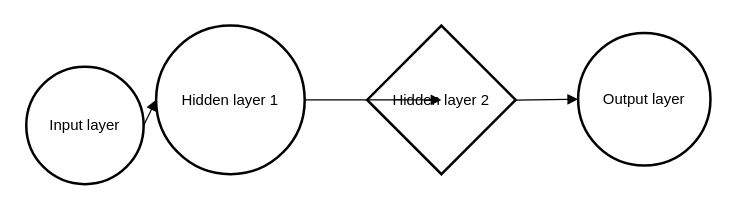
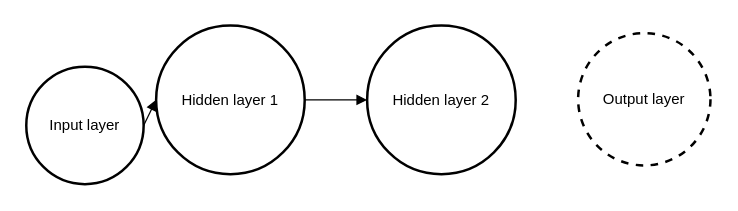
  <mxCell id="0" />
  <mxCell id="1" parent="0" />
  <mxCell id="2" value="Input layer" style="ellipse;aspect=fixed;strokeWidth=2;whiteSpace=wrap;" vertex="1" parent="1"><mxGeometry x="20" y="53" width="94" height="94" as="geometry" /></mxCell>
  <mxCell id="3" value="Hidden layer 1" style="ellipse;aspect=fixed;strokeWidth=2;whiteSpace=wrap;" vertex="1" parent="1"><mxGeometry x="124" width="119" height="119" as="geometry" y="20" /></mxCell>
- <mxCell id="4" value="Hidden layer 2" style="rhombus;aspect=fixed;strokeWidth=2;whiteSpace=wrap;" vertex="1" parent="1"><mxGeometry x="293" width="119" height="119" as="geometry" y="20" /></mxCell>
- <mxCell id="5" value="Output layer" style="ellipse;aspect=fixed;strokeWidth=2;whiteSpace=wrap;" vertex="1" parent="1"><mxGeometry x="462" y="26" width="106" height="106" as="geometry" /></mxCell>
+ <mxCell id="4" value="Hidden layer 2" style="ellipse;aspect=fixed;strokeWidth=2;whiteSpace=wrap;" vertex="1" parent="1"><mxGeometry x="293" width="119" height="119" as="geometry" y="20" /></mxCell>
+ <mxCell id="5" value="Output layer" style="ellipse;aspect=fixed;strokeWidth=2;whiteSpace=wrap;dashed=1;" vertex="1" parent="1"><mxGeometry x="462" y="26" width="106" height="106" as="geometry" /></mxCell>
  <mxCell id="6" value="" style="curved=1;startArrow=none;endArrow=block;exitX=0.997;exitY=0.496;entryX=-0.002;entryY=0.501;" edge="1" parent="1" source="2" target="3"><mxGeometry relative="1" as="geometry"><Array as="points" /></mxGeometry></mxCell>
  <mxCell id="7" value="" style="curved=1;startArrow=none;endArrow=block;exitX=1.001;exitY=0.501;entryX=0.001;entryY=0.501;" edge="1" parent="1" source="3" target="4"><mxGeometry relative="1" as="geometry"><Array as="points" /></mxGeometry></mxCell>
- <mxCell id="8" value="" style="curved=1;startArrow=none;endArrow=block;exitX=1.003;exitY=0.501;entryX=0.004;entryY=0.506;" edge="1" parent="1" source="4" target="5"><mxGeometry relative="1" as="geometry"><Array as="points" /></mxGeometry></mxCell>
